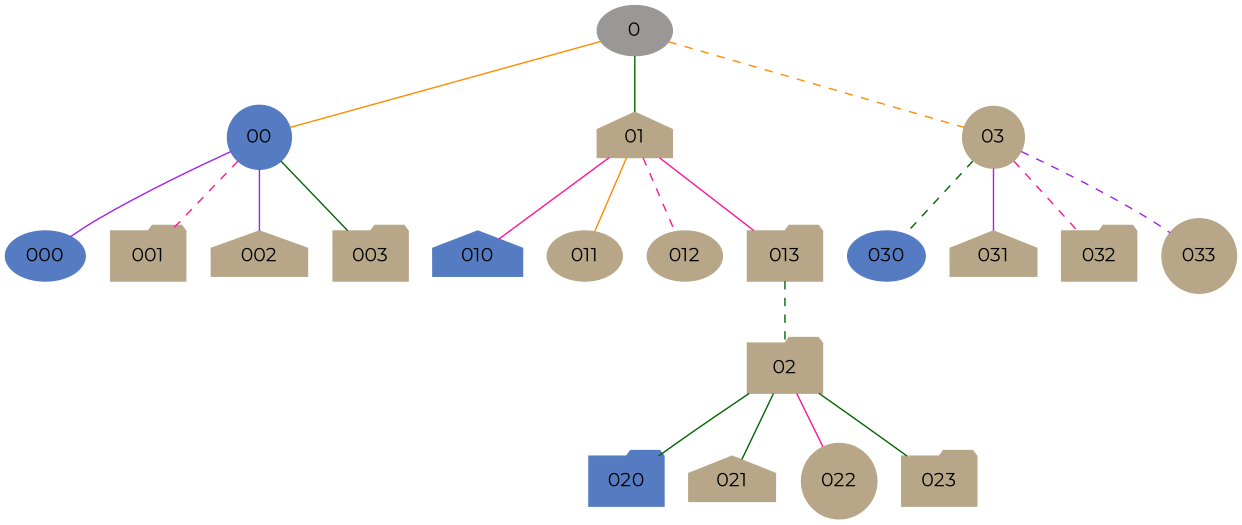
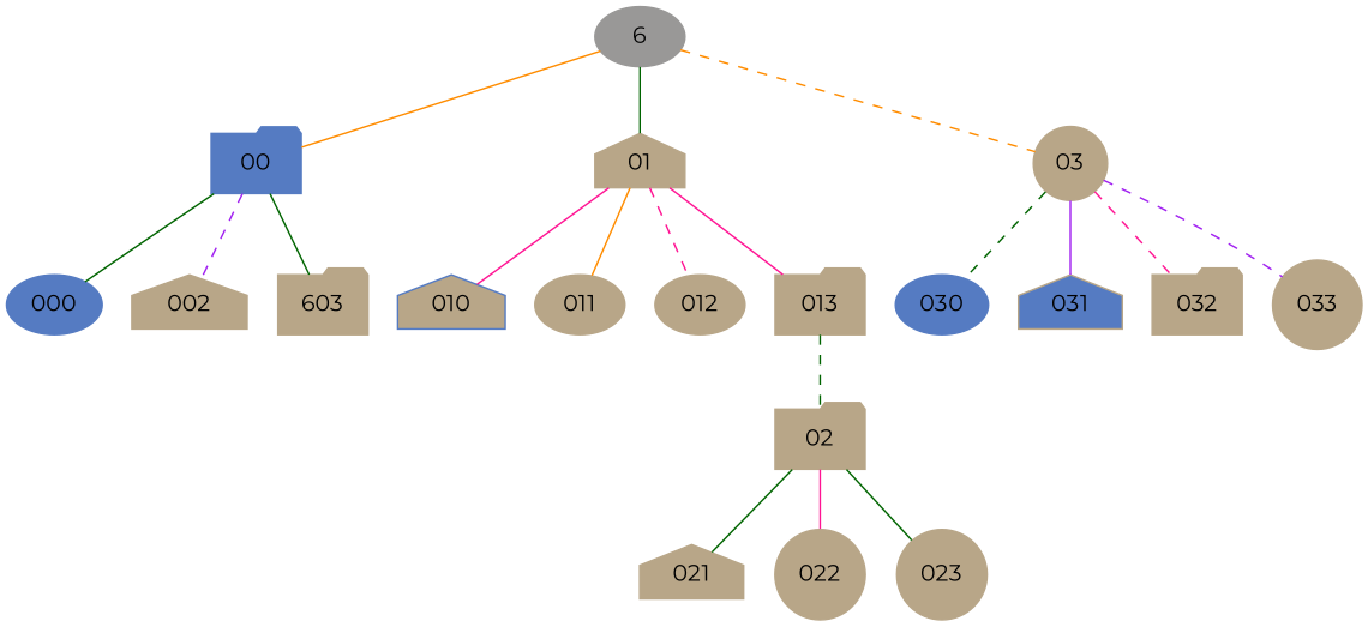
  graph {
    fontname=Montserrat
    node [color="#b8a688" fontname=Montserrat shape=folder style=filled]
    edge [color=darkgreen fontname=Montserrat style=solid]
-   0 [color="#999897" shape=ellipse]
-   00 [color="#557bc2" edge_color=black shape=circle]
+   0 [color="#999897" shape=ellipse label=6]
+   00 [color="#557bc2" edge_color=black]
    01 [shape=house]
    03 [shape=circle]
    000 [color="#557bc2" edge_color=black shape=ellipse]
-   001
    002 [shape=house]
-   003
-   010 [color="#557bc2" edge_color=black shape=house]
+   003 [label=603]
+   010 [color="#557bc2" edge_color=black shape=house fillcolor="#b8a688"]
    011 [shape=ellipse]
    012 [shape=ellipse]
    013
-   020 [color="#557bc2" edge_color=black]
    02
    021 [shape=house]
    022 [shape=circle]
-   023
+   023 [shape=circle]
    030 [color="#557bc2" edge_color=black shape=ellipse]
-   031 [shape=house]
+   031 [shape=house fillcolor="#557bc2"]
    032
    033 [shape=circle]
    0 -- 00 [color=darkorange]
    0 -- 01
    0 -- 03 [color=darkorange style=dashed]
-   00 -- 000 [color=purple]
-   00 -- 001 [color=deeppink style=dashed]
-   00 -- 002 [color=purple]
+   00 -- 000
+   00 -- 002 [color=purple style=dashed]
    00 -- 003
    01 -- 010 [color=deeppink]
    01 -- 011 [color=darkorange]
    01 -- 012 [color=deeppink style=dashed]
    01 -- 013 [color=deeppink]
    03 -- 030 [style=dashed]
    03 -- 031 [color=purple]
    03 -- 032 [color=deeppink style=dashed]
    03 -- 033 [color=purple style=dashed]
    013 -- 02 [style=dashed]
-   02 -- 020
    02 -- 021
    02 -- 022 [color=deeppink]
    02 -- 023
  }
